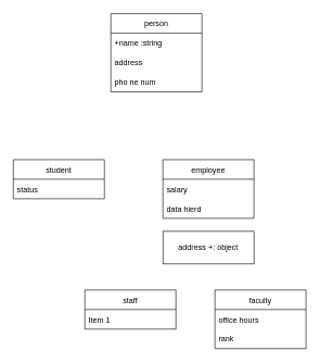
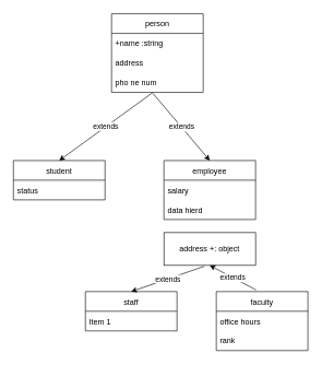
  <mxCell id="0" />
  <mxCell id="1" parent="0" />
  <mxCell id="2" value="person" style="swimlane;fontStyle=0;childLayout=stackLayout;horizontal=1;startSize=30;horizontalStack=0;resizeParent=1;resizeParentMax=0;resizeLast=0;collapsible=1;marginBottom=0;" vertex="1" parent="1"><mxGeometry x="170" y="20" width="140" height="120" as="geometry" /></mxCell>
  <mxCell id="3" value="+name :string" style="text;strokeColor=none;fillColor=none;align=left;verticalAlign=middle;spacingLeft=4;spacingRight=4;overflow=hidden;points=[[0,0.5],[1,0.5]];portConstraint=eastwest;rotatable=0;" vertex="1" parent="2"><mxGeometry y="30" width="140" height="30" as="geometry" /></mxCell>
  <mxCell id="4" value="address" style="text;strokeColor=none;fillColor=none;align=left;verticalAlign=middle;spacingLeft=4;spacingRight=4;overflow=hidden;points=[[0,0.5],[1,0.5]];portConstraint=eastwest;rotatable=0;" vertex="1" parent="2"><mxGeometry y="60" width="140" height="30" as="geometry" /></mxCell>
  <mxCell id="5" value="pho ne num" style="text;strokeColor=none;fillColor=none;align=left;verticalAlign=middle;spacingLeft=4;spacingRight=4;overflow=hidden;points=[[0,0.5],[1,0.5]];portConstraint=eastwest;rotatable=0;" vertex="1" parent="2"><mxGeometry y="90" width="140" height="30" as="geometry" /></mxCell>
  <mxCell id="6" value="employee" style="swimlane;fontStyle=0;childLayout=stackLayout;horizontal=1;startSize=30;horizontalStack=0;resizeParent=1;resizeParentMax=0;resizeLast=0;collapsible=1;marginBottom=0;" vertex="1" parent="1"><mxGeometry x="250" y="244" width="140" height="90" as="geometry" /></mxCell>
  <mxCell id="7" value="salary" style="text;strokeColor=none;fillColor=none;align=left;verticalAlign=middle;spacingLeft=4;spacingRight=4;overflow=hidden;points=[[0,0.5],[1,0.5]];portConstraint=eastwest;rotatable=0;" vertex="1" parent="6"><mxGeometry y="30" width="140" height="30" as="geometry" /></mxCell>
  <mxCell id="8" value="data hierd" style="text;strokeColor=none;fillColor=none;align=left;verticalAlign=middle;spacingLeft=4;spacingRight=4;overflow=hidden;points=[[0,0.5],[1,0.5]];portConstraint=eastwest;rotatable=0;" vertex="1" parent="6"><mxGeometry y="60" width="140" height="30" as="geometry" /></mxCell>
  <mxCell id="9" value="student" style="swimlane;fontStyle=0;childLayout=stackLayout;horizontal=1;startSize=30;horizontalStack=0;resizeParent=1;resizeParentMax=0;resizeLast=0;collapsible=1;marginBottom=0;" vertex="1" parent="1"><mxGeometry x="20" y="244" width="140" height="60" as="geometry" /></mxCell>
  <mxCell id="10" value="status" style="text;strokeColor=none;fillColor=none;align=left;verticalAlign=middle;spacingLeft=4;spacingRight=4;overflow=hidden;points=[[0,0.5],[1,0.5]];portConstraint=eastwest;rotatable=0;" vertex="1" parent="9"><mxGeometry y="30" width="140" height="30" as="geometry" /></mxCell>
+ <mxCell id="11" value="" style="endArrow=classic;html=1;rounded=0;exitX=0.451;exitY=1.047;exitDx=0;exitDy=0;exitPerimeter=0;entryX=0.5;entryY=0;entryDx=0;entryDy=0;" edge="1" parent="1" source="5" target="6"><mxGeometry relative="1" as="geometry"><mxPoint x="190" y="304" as="sourcePoint" /><mxPoint x="290" y="304" as="targetPoint" /></mxGeometry></mxCell>
+ <mxCell id="12" value="extends" style="edgeLabel;resizable=0;html=1;align=center;verticalAlign=middle;" connectable="0" vertex="1" parent="11"><mxGeometry relative="1" as="geometry" /></mxCell>
+ <mxCell id="13" value="extends" style="endArrow=classic;html=1;rounded=0;exitX=0.446;exitY=1.02;exitDx=0;exitDy=0;exitPerimeter=0;entryX=0.5;entryY=0;entryDx=0;entryDy=0;" edge="1" parent="1" source="5" target="9"><mxGeometry relative="1" as="geometry"><mxPoint x="190" y="304" as="sourcePoint" /><mxPoint x="290" y="304" as="targetPoint" /></mxGeometry></mxCell>
  <mxCell id="14" value="address +: object" style="rounded=0;whiteSpace=wrap;html=1;" vertex="1" parent="1"><mxGeometry x="250" y="354" width="140" height="50" as="geometry" /></mxCell>
  <mxCell id="15" value="faculty" style="swimlane;fontStyle=0;childLayout=stackLayout;horizontal=1;startSize=30;horizontalStack=0;resizeParent=1;resizeParentMax=0;resizeLast=0;collapsible=1;marginBottom=0;" vertex="1" parent="1"><mxGeometry x="330" y="444" width="140" height="90" as="geometry" /></mxCell>
  <mxCell id="16" value="office hours" style="text;strokeColor=none;fillColor=none;align=left;verticalAlign=middle;spacingLeft=4;spacingRight=4;overflow=hidden;points=[[0,0.5],[1,0.5]];portConstraint=eastwest;rotatable=0;" vertex="1" parent="15"><mxGeometry y="30" width="140" height="30" as="geometry" /></mxCell>
  <mxCell id="17" value="rank" style="text;strokeColor=none;fillColor=none;align=left;verticalAlign=middle;spacingLeft=4;spacingRight=4;overflow=hidden;points=[[0,0.5],[1,0.5]];portConstraint=eastwest;rotatable=0;" vertex="1" parent="15"><mxGeometry y="60" width="140" height="30" as="geometry" /></mxCell>
  <mxCell id="18" value="staff" style="swimlane;fontStyle=0;childLayout=stackLayout;horizontal=1;startSize=30;horizontalStack=0;resizeParent=1;resizeParentMax=0;resizeLast=0;collapsible=1;marginBottom=0;" vertex="1" parent="1"><mxGeometry x="130" y="444" width="140" height="60" as="geometry" /></mxCell>
  <mxCell id="19" value="Item 1" style="text;strokeColor=none;fillColor=none;align=left;verticalAlign=middle;spacingLeft=4;spacingRight=4;overflow=hidden;points=[[0,0.5],[1,0.5]];portConstraint=eastwest;rotatable=0;" vertex="1" parent="18"><mxGeometry y="30" width="140" height="30" as="geometry" /></mxCell>
+ <mxCell id="20" value="extends" style="endArrow=classic;html=1;rounded=0;entryX=0.5;entryY=0;entryDx=0;entryDy=0;exitX=0.44;exitY=1.028;exitDx=0;exitDy=0;exitPerimeter=0;" edge="1" parent="1" source="14" target="18"><mxGeometry relative="1" as="geometry"><mxPoint x="290" y="394" as="sourcePoint" /><mxPoint x="390" y="394" as="targetPoint" /></mxGeometry></mxCell>
+ <mxCell id="21" value="extends" style="endArrow=classic;html=1;rounded=0;exitX=0.434;exitY=-0.028;exitDx=0;exitDy=0;exitPerimeter=0;entryX=0.5;entryY=1;entryDx=0;entryDy=0;" edge="1" parent="1" source="15" target="14"><mxGeometry relative="1" as="geometry"><mxPoint x="190" y="284" as="sourcePoint" /><mxPoint x="290" y="284" as="targetPoint" /></mxGeometry></mxCell>
